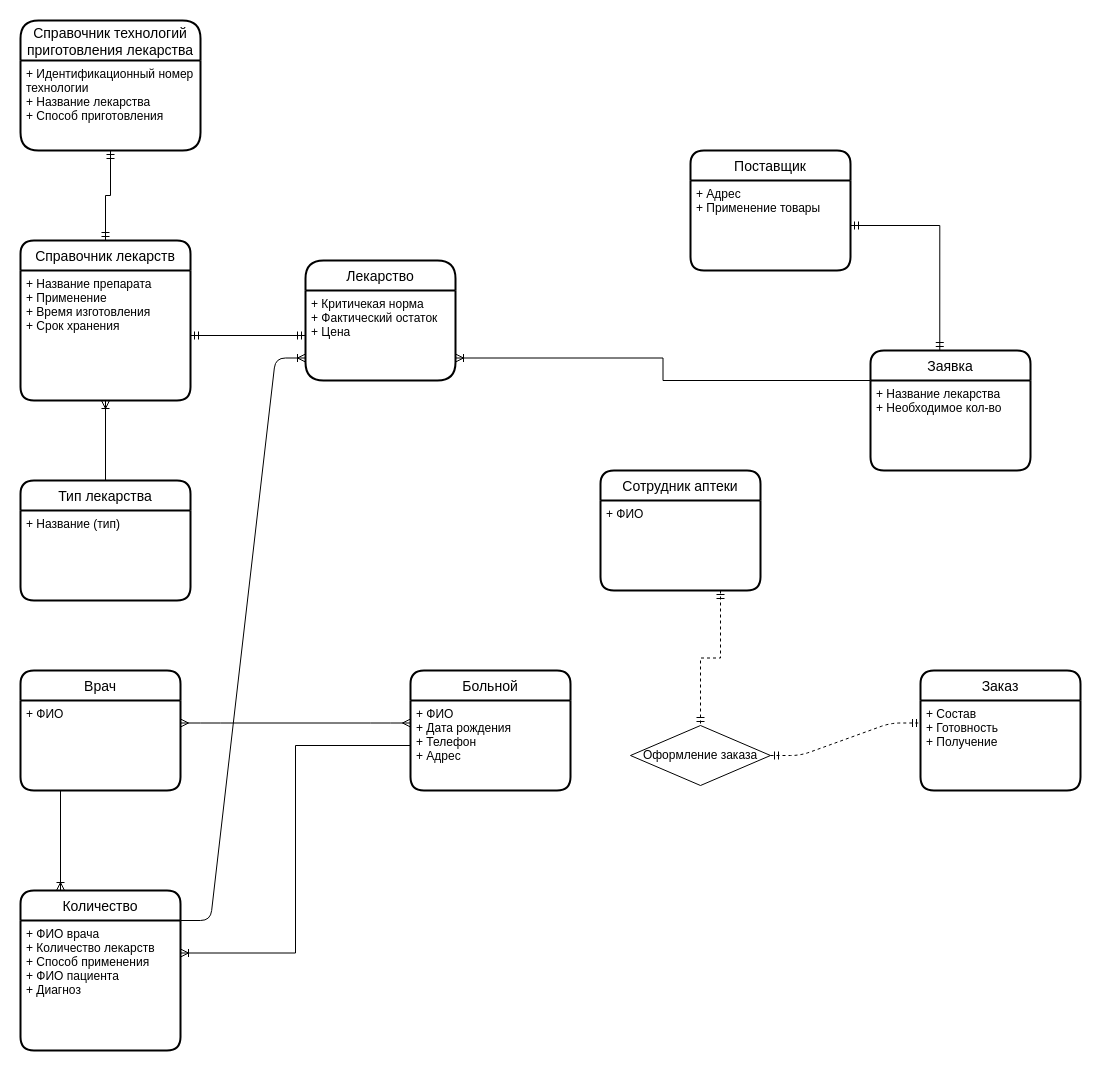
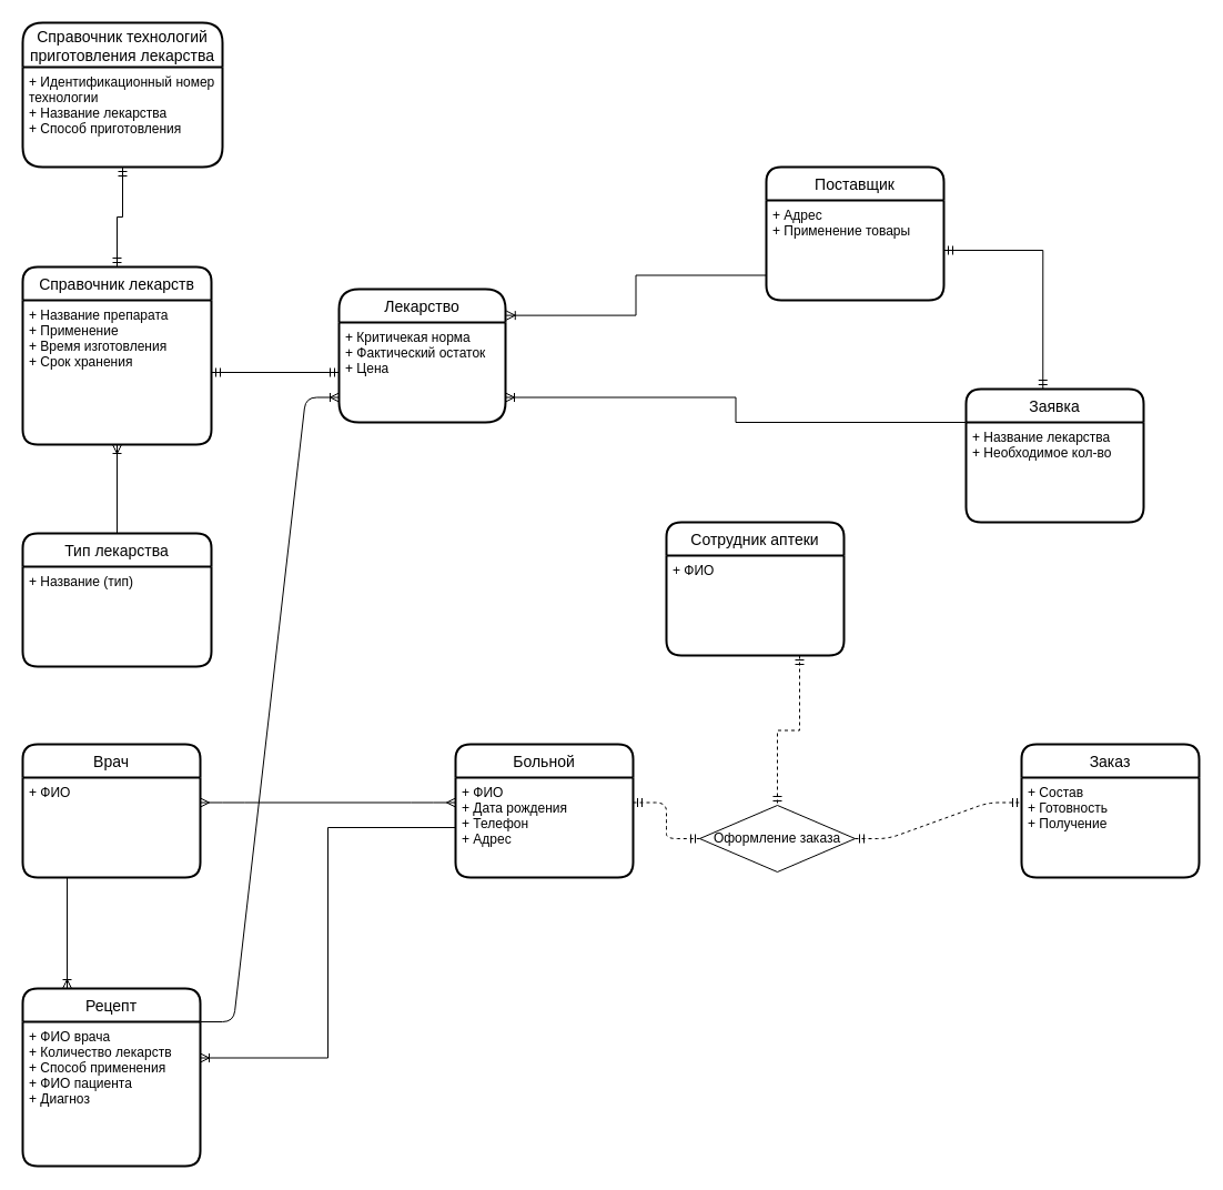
  <mxCell id="0" />
  <mxCell id="1" parent="0" />
  <mxCell id="2" value="" style="edgeStyle=entityRelationEdgeStyle;fontSize=12;html=1;endArrow=ERmandOne;startArrow=ERmandOne;entryX=0;entryY=0.25;entryDx=0;entryDy=0;exitX=0;exitY=0.5;exitDx=0;exitDy=0;dashed=1;" parent="1" source="20" target="5" edge="1"><mxGeometry width="100" height="100" relative="1" as="geometry"><mxPoint x="640" y="670" as="sourcePoint" /><mxPoint y="750" as="targetPoint" x="900" /></mxGeometry></mxCell>
+ <mxCell id="3" value="" style="edgeStyle=entityRelationEdgeStyle;fontSize=12;html=1;endArrow=ERmandOne;startArrow=ERmandOne;exitX=1;exitY=0.25;exitDx=0;exitDy=0;entryX=1;entryY=0.5;entryDx=0;entryDy=0;dashed=1;" parent="1" source="15" target="20" edge="1"><mxGeometry width="100" height="100" relative="1" as="geometry"><mxPoint x="640" y="670" as="sourcePoint" /><mxPoint x="740" y="570" as="targetPoint" /></mxGeometry></mxCell>
  <mxCell id="4" value="Заказ" style="swimlane;childLayout=stackLayout;horizontal=1;startSize=30;horizontalStack=0;rounded=1;fontSize=14;fontStyle=0;strokeWidth=2;resizeParent=0;resizeLast=1;shadow=0;dashed=0;align=center;" parent="1" vertex="1"><mxGeometry x="920" y="670" width="160" height="120" as="geometry" /></mxCell>
  <mxCell id="5" value="+ Состав&#10;+ Готовность&#10;+ Получение" style="align=left;strokeColor=none;fillColor=none;spacingLeft=4;fontSize=12;verticalAlign=top;resizable=0;rotatable=0;part=1;" parent="4" vertex="1"><mxGeometry y="30" width="160" height="90" as="geometry" /></mxCell>
  <mxCell id="6" style="edgeStyle=orthogonalEdgeStyle;rounded=0;orthogonalLoop=1;jettySize=auto;html=1;exitX=1;exitY=0.5;exitDx=0;exitDy=0;entryX=0.433;entryY=0;entryDx=0;entryDy=0;startArrow=ERmandOne;startFill=0;endArrow=ERmandOne;endFill=0;entryPerimeter=0;" parent="1" source="22" target="28" edge="1"><mxGeometry relative="1" as="geometry"><mxPoint x="902.5" y="210" as="sourcePoint" /><mxPoint x="917.5" y="350" as="targetPoint" /></mxGeometry></mxCell>
  <mxCell id="7" style="edgeStyle=orthogonalEdgeStyle;rounded=0;orthogonalLoop=1;jettySize=auto;html=1;exitX=0.75;exitY=1;exitDx=0;exitDy=0;entryX=0.5;entryY=1;entryDx=0;entryDy=0;dashed=1;startArrow=ERmandOne;startFill=0;endArrow=ERmandOne;endFill=0;" parent="1" source="24" target="20" edge="1"><mxGeometry relative="1" as="geometry"><mxPoint x="710" y="530" as="sourcePoint" /></mxGeometry></mxCell>
  <mxCell id="8" value="Справочник лекарств" style="swimlane;childLayout=stackLayout;horizontal=1;startSize=30;horizontalStack=0;rounded=1;fontSize=14;fontStyle=0;strokeWidth=2;resizeParent=0;resizeLast=1;shadow=0;dashed=0;align=center;" parent="1" vertex="1"><mxGeometry x="20" y="240" width="170" height="160" as="geometry" /></mxCell>
  <mxCell id="9" value="+ Название препарата&#10;+ Применение &#10;+ Время изготовления&#10;+ Срок хранения" style="align=left;strokeColor=none;fillColor=none;spacingLeft=4;fontSize=12;verticalAlign=top;resizable=0;rotatable=0;part=1;" parent="8" vertex="1"><mxGeometry y="30" width="170" height="130" as="geometry" /></mxCell>
  <mxCell id="10" value="Справочник технологий &#10;приготовления лекарства" style="swimlane;childLayout=stackLayout;horizontal=1;startSize=40;horizontalStack=0;rounded=1;fontSize=14;fontStyle=0;strokeWidth=2;resizeParent=0;resizeLast=1;shadow=0;dashed=0;align=center;" parent="1" vertex="1"><mxGeometry x="20" width="180" height="130" as="geometry" y="20" /></mxCell>
  <mxCell id="11" value="+ Идентификационный номер &#10;технологии&#10;+ Название лекарства&#10;+ Способ приготовления" style="align=left;strokeColor=none;fillColor=none;spacingLeft=4;fontSize=12;verticalAlign=top;resizable=0;rotatable=0;part=1;" parent="10" vertex="1"><mxGeometry y="40" width="180" height="90" as="geometry" /></mxCell>
  <mxCell id="12" value="Тип лекарства" style="swimlane;childLayout=stackLayout;horizontal=1;startSize=30;horizontalStack=0;rounded=1;fontSize=14;fontStyle=0;strokeWidth=2;resizeParent=0;resizeLast=1;shadow=0;dashed=0;align=center;" parent="1" vertex="1"><mxGeometry x="20" y="480" width="170" height="120" as="geometry" /></mxCell>
  <mxCell id="13" value="+ Название (тип)&#10;" style="align=left;strokeColor=none;fillColor=none;spacingLeft=4;fontSize=12;verticalAlign=top;resizable=0;rotatable=0;part=1;" parent="12" vertex="1"><mxGeometry y="30" width="170" height="90" as="geometry" /></mxCell>
  <mxCell id="14" value="Больной" style="swimlane;childLayout=stackLayout;horizontal=1;startSize=30;horizontalStack=0;rounded=1;fontSize=14;fontStyle=0;strokeWidth=2;resizeParent=0;resizeLast=1;shadow=0;dashed=0;align=center;" parent="1" vertex="1"><mxGeometry x="410" y="670" width="160" height="120" as="geometry" /></mxCell>
  <mxCell id="15" value="+ ФИО&#10;+ Дата рождения&#10;+ Телефон&#10;+ Адрес" style="align=left;strokeColor=none;fillColor=none;spacingLeft=4;fontSize=12;verticalAlign=top;resizable=0;rotatable=0;part=1;" parent="14" vertex="1"><mxGeometry y="30" width="160" height="90" as="geometry" /></mxCell>
  <mxCell id="16" value="Врач" style="swimlane;childLayout=stackLayout;horizontal=1;startSize=30;horizontalStack=0;rounded=1;fontSize=14;fontStyle=0;strokeWidth=2;resizeParent=0;resizeLast=1;shadow=0;dashed=0;align=center;" parent="1" vertex="1"><mxGeometry x="20" y="670" width="160" height="120" as="geometry" /></mxCell>
  <mxCell id="17" value="+ ФИО&#10;" style="align=left;strokeColor=none;fillColor=none;spacingLeft=4;fontSize=12;verticalAlign=top;resizable=0;rotatable=0;part=1;" parent="16" vertex="1"><mxGeometry y="30" width="160" height="90" as="geometry" /></mxCell>
- <mxCell id="18" value="Количество" style="swimlane;childLayout=stackLayout;horizontal=1;startSize=30;horizontalStack=0;rounded=1;fontSize=14;fontStyle=0;strokeWidth=2;resizeParent=0;resizeLast=1;shadow=0;dashed=0;align=center;" parent="1" vertex="1"><mxGeometry x="20" y="890" width="160" height="160" as="geometry" /></mxCell>
+ <mxCell id="18" value="Рецепт" style="swimlane;childLayout=stackLayout;horizontal=1;startSize=30;horizontalStack=0;rounded=1;fontSize=14;fontStyle=0;strokeWidth=2;resizeParent=0;resizeLast=1;shadow=0;dashed=0;align=center;" parent="1" vertex="1"><mxGeometry x="20" y="890" width="160" height="160" as="geometry" /></mxCell>
  <mxCell id="19" value="+ ФИО врача&#10;+ Количество лекарств&#10;+ Способ применения &#10;+ ФИО пациента&#10;+ Диагноз" style="align=left;strokeColor=none;fillColor=none;spacingLeft=4;fontSize=12;verticalAlign=top;resizable=0;rotatable=0;part=1;" parent="18" vertex="1"><mxGeometry y="30" width="160" height="130" as="geometry" /></mxCell>
  <mxCell id="20" value="Оформление заказа" style="shape=rhombus;perimeter=rhombusPerimeter;whiteSpace=wrap;html=1;align=center;direction=west;" parent="1" vertex="1"><mxGeometry x="630" y="725" width="140" height="60" as="geometry" /></mxCell>
  <mxCell id="21" value="Поставщик" style="swimlane;childLayout=stackLayout;horizontal=1;startSize=30;horizontalStack=0;rounded=1;fontSize=14;fontStyle=0;strokeWidth=2;resizeParent=0;resizeLast=1;shadow=0;dashed=0;align=center;" parent="1" vertex="1"><mxGeometry x="690" y="150" width="160" height="120" as="geometry" /></mxCell>
  <mxCell id="22" value="+ Адрес&#10;+ Применение товары" style="align=left;strokeColor=none;fillColor=none;spacingLeft=4;fontSize=12;verticalAlign=top;resizable=0;rotatable=0;part=1;" parent="21" vertex="1"><mxGeometry y="30" width="160" height="90" as="geometry" /></mxCell>
  <mxCell id="23" value="Сотрудник аптеки" style="swimlane;childLayout=stackLayout;horizontal=1;startSize=30;horizontalStack=0;rounded=1;fontSize=14;fontStyle=0;strokeWidth=2;resizeParent=0;resizeLast=1;shadow=0;dashed=0;align=center;" parent="1" vertex="1"><mxGeometry x="600" y="470" width="160" height="120" as="geometry" /></mxCell>
  <mxCell id="24" value="+ ФИО" style="align=left;strokeColor=none;fillColor=none;spacingLeft=4;fontSize=12;verticalAlign=top;resizable=0;rotatable=0;part=1;" parent="23" vertex="1"><mxGeometry y="30" width="160" height="90" as="geometry" /></mxCell>
  <mxCell id="25" value="Лекарство" style="swimlane;childLayout=stackLayout;horizontal=1;startSize=30;horizontalStack=0;rounded=1;fontSize=14;fontStyle=0;strokeWidth=2;resizeParent=0;resizeLast=1;shadow=0;dashed=0;align=center;arcSize=20;" parent="1" vertex="1"><mxGeometry x="305" y="260" width="150" height="120" as="geometry" /></mxCell>
  <mxCell id="26" value="+ Критичекая норма&#10;+ Фактический остаток&#10;+ Цена" style="align=left;strokeColor=none;fillColor=none;spacingLeft=4;fontSize=12;verticalAlign=top;resizable=0;rotatable=0;part=1;" parent="25" vertex="1"><mxGeometry y="30" width="150" height="90" as="geometry" /></mxCell>
  <mxCell id="27" style="edgeStyle=orthogonalEdgeStyle;rounded=0;orthogonalLoop=1;jettySize=auto;html=1;exitX=0;exitY=0.25;exitDx=0;exitDy=0;entryX=1;entryY=0.75;entryDx=0;entryDy=0;startArrow=none;startFill=0;endArrow=ERoneToMany;endFill=0;" parent="1" source="28" target="26" edge="1"><mxGeometry relative="1" as="geometry" /></mxCell>
  <mxCell id="28" value="Заявка" style="swimlane;childLayout=stackLayout;horizontal=1;startSize=30;horizontalStack=0;rounded=1;fontSize=14;fontStyle=0;strokeWidth=2;resizeParent=0;resizeLast=1;shadow=0;dashed=0;align=center;" parent="1" vertex="1"><mxGeometry x="870" y="350" width="160" height="120" as="geometry" /></mxCell>
  <mxCell id="29" value="+ Название лекарства&#10;+ Необходимое кол-во&#10;" style="align=left;strokeColor=none;fillColor=none;spacingLeft=4;fontSize=12;verticalAlign=top;resizable=0;rotatable=0;part=1;" parent="28" vertex="1"><mxGeometry y="30" width="160" height="90" as="geometry" /></mxCell>
  <mxCell id="30" value="" style="edgeStyle=entityRelationEdgeStyle;fontSize=12;html=1;endArrow=ERmany;startArrow=ERmany;exitX=1;exitY=0.25;exitDx=0;exitDy=0;entryX=0;entryY=0.25;entryDx=0;entryDy=0;" parent="1" source="17" target="15" edge="1"><mxGeometry width="100" height="100" relative="1" as="geometry"><mxPoint x="470" y="850" as="sourcePoint" /><mxPoint x="570" y="750" as="targetPoint" /></mxGeometry></mxCell>
  <mxCell id="31" style="edgeStyle=orthogonalEdgeStyle;rounded=0;orthogonalLoop=1;jettySize=auto;html=1;exitX=0;exitY=0.5;exitDx=0;exitDy=0;entryX=1;entryY=0.25;entryDx=0;entryDy=0;startArrow=none;startFill=0;endArrow=ERoneToMany;endFill=0;" parent="1" source="15" target="19" edge="1"><mxGeometry relative="1" as="geometry" /></mxCell>
  <mxCell id="32" style="edgeStyle=orthogonalEdgeStyle;rounded=0;orthogonalLoop=1;jettySize=auto;html=1;exitX=0.25;exitY=1;exitDx=0;exitDy=0;entryX=0.25;entryY=0;entryDx=0;entryDy=0;startArrow=none;startFill=0;endArrow=ERoneToMany;endFill=0;" parent="1" source="17" target="18" edge="1"><mxGeometry relative="1" as="geometry" /></mxCell>
+ <mxCell id="33" style="edgeStyle=orthogonalEdgeStyle;rounded=0;orthogonalLoop=1;jettySize=auto;html=1;exitX=0;exitY=0.75;exitDx=0;exitDy=0;entryX=1.005;entryY=0.197;entryDx=0;entryDy=0;startArrow=none;startFill=0;endArrow=ERoneToMany;endFill=0;entryPerimeter=0;" parent="1" source="22" target="25" edge="1"><mxGeometry relative="1" as="geometry" /></mxCell>
  <mxCell id="34" style="edgeStyle=orthogonalEdgeStyle;rounded=0;orthogonalLoop=1;jettySize=auto;html=1;entryX=0.5;entryY=1;entryDx=0;entryDy=0;startArrow=none;startFill=0;endArrow=ERoneToMany;endFill=0;exitX=0.5;exitY=0;exitDx=0;exitDy=0;" parent="1" source="12" target="9" edge="1"><mxGeometry relative="1" as="geometry"><mxPoint x="105" y="470" as="sourcePoint" /></mxGeometry></mxCell>
  <mxCell id="35" style="edgeStyle=orthogonalEdgeStyle;rounded=0;orthogonalLoop=1;jettySize=auto;html=1;exitX=1;exitY=0.5;exitDx=0;exitDy=0;entryX=0;entryY=0.5;entryDx=0;entryDy=0;startArrow=ERmandOne;startFill=0;endArrow=ERmandOne;endFill=0;" parent="1" source="9" target="26" edge="1"><mxGeometry relative="1" as="geometry" /></mxCell>
  <mxCell id="36" style="edgeStyle=orthogonalEdgeStyle;rounded=0;orthogonalLoop=1;jettySize=auto;html=1;exitX=0.5;exitY=1;exitDx=0;exitDy=0;entryX=0.5;entryY=0;entryDx=0;entryDy=0;startArrow=ERmandOne;startFill=0;endArrow=ERmandOne;endFill=0;" parent="1" source="11" target="8" edge="1"><mxGeometry relative="1" as="geometry" /></mxCell>
  <mxCell id="37" value="" style="edgeStyle=entityRelationEdgeStyle;fontSize=12;html=1;endArrow=ERoneToMany;exitX=1;exitY=0;exitDx=0;exitDy=0;entryX=0;entryY=0.75;entryDx=0;entryDy=0;" edge="1" parent="1" source="19" target="26"><mxGeometry width="100" height="100" relative="1" as="geometry"><mxPoint x="490" y="590" as="sourcePoint" /><mxPoint x="590" y="490" as="targetPoint" /></mxGeometry></mxCell>
